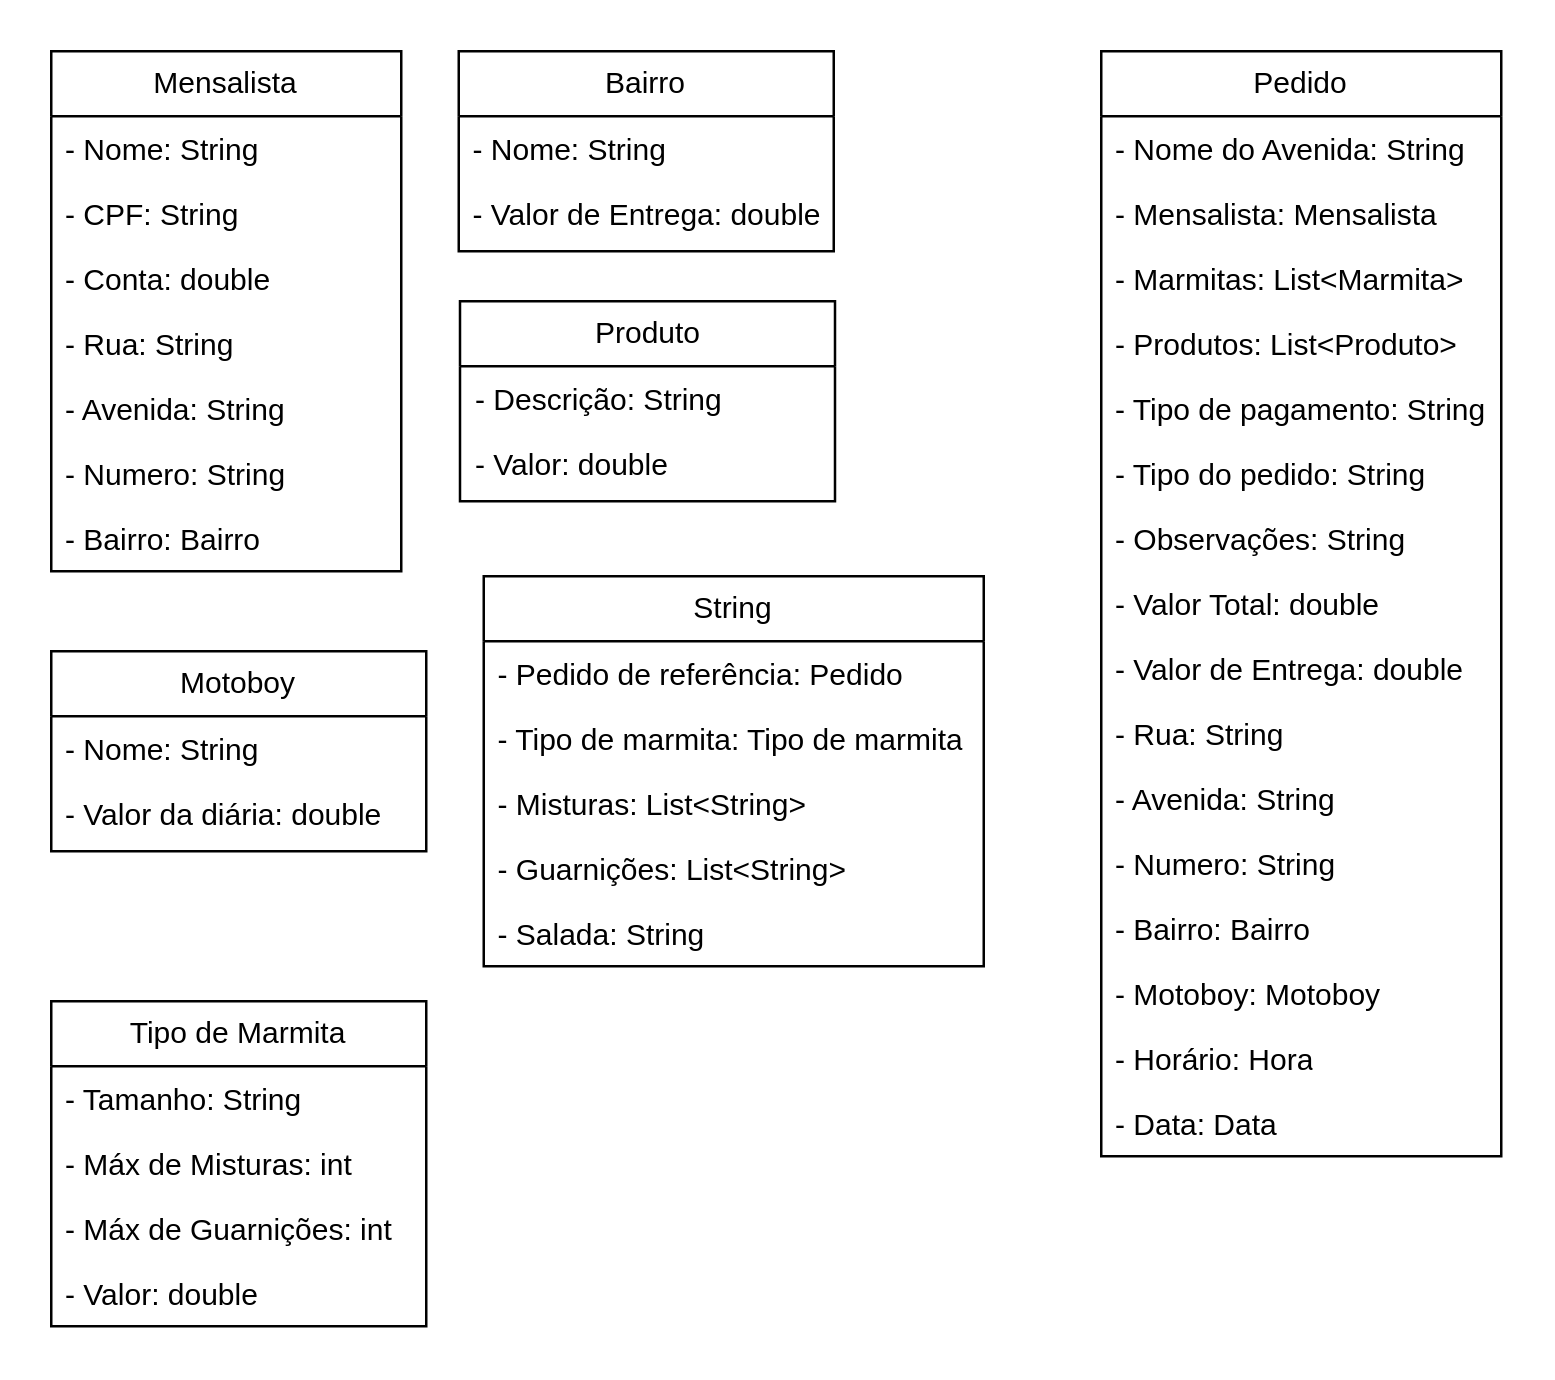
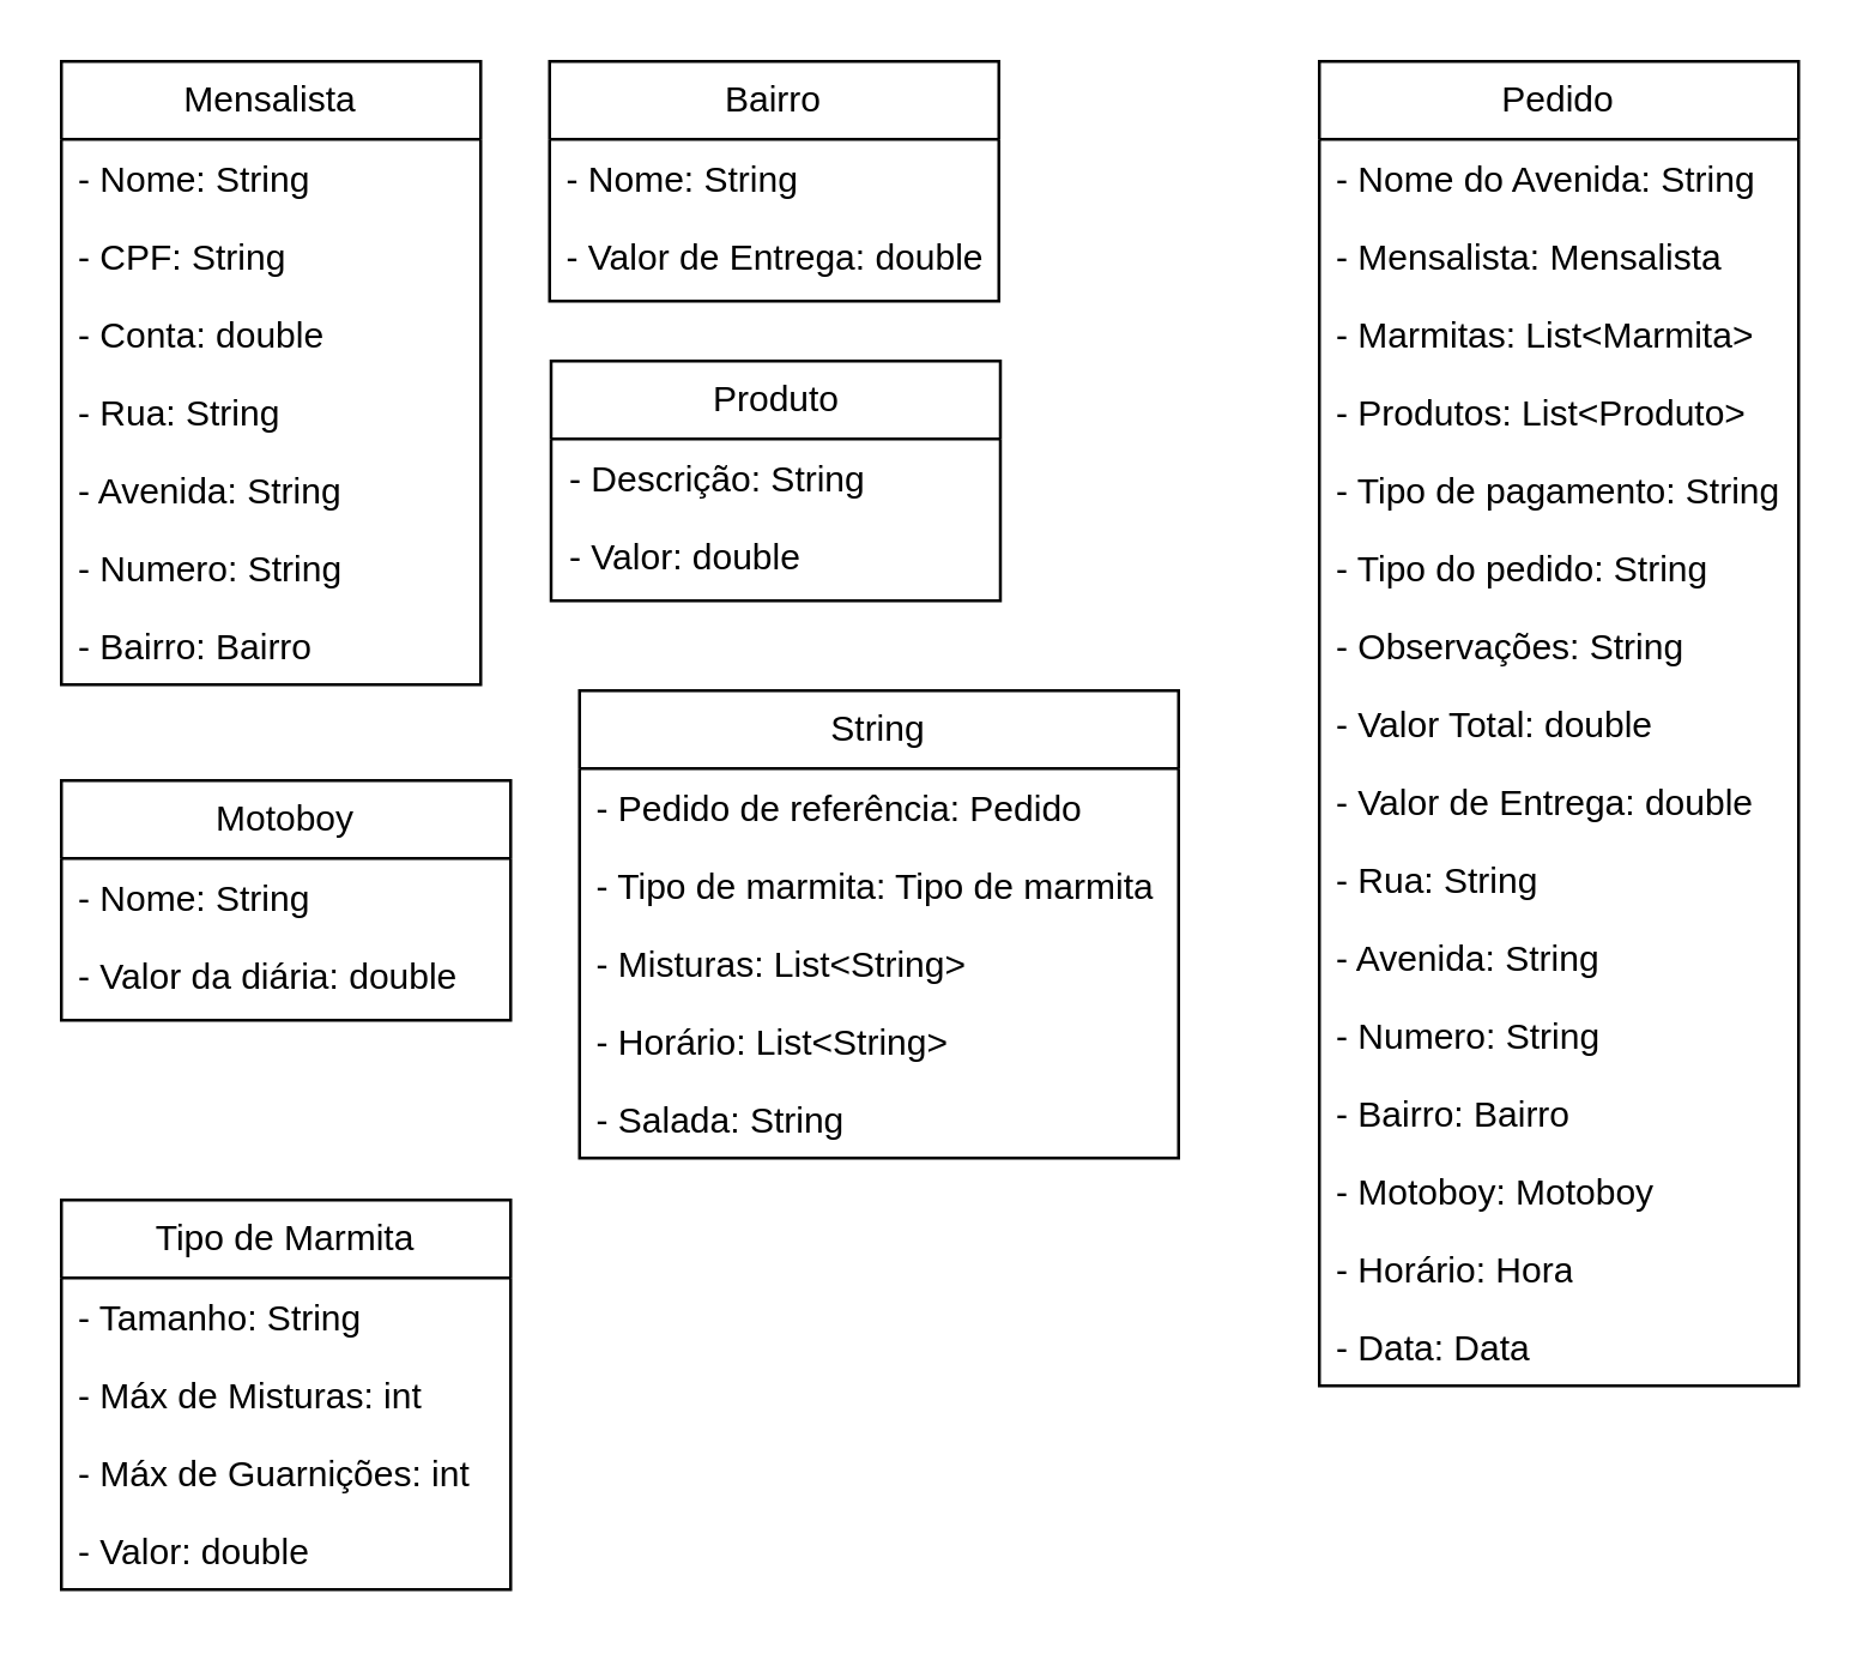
  <mxCell id="0" />
  <mxCell id="1" parent="0" />
  <mxCell id="2" value="Mensalista" style="swimlane;fontStyle=0;childLayout=stackLayout;horizontal=1;startSize=26;fillColor=none;horizontalStack=0;resizeParent=1;resizeParentMax=0;resizeLast=0;collapsible=1;marginBottom=0;whiteSpace=wrap;html=1;" vertex="1" parent="1"><mxGeometry x="20" y="20" width="140" height="208" as="geometry"><mxRectangle x="100" y="130" width="100" height="30" as="alternateBounds" /></mxGeometry></mxCell>
  <mxCell id="3" value="- Nome: String" style="text;strokeColor=none;fillColor=none;align=left;verticalAlign=top;spacingLeft=4;spacingRight=4;overflow=hidden;rotatable=0;points=[[0,0.5],[1,0.5]];portConstraint=eastwest;whiteSpace=wrap;html=1;" vertex="1" parent="2"><mxGeometry y="26" width="140" height="26" as="geometry" /></mxCell>
  <mxCell id="4" value="- CPF: String" style="text;strokeColor=none;fillColor=none;align=left;verticalAlign=top;spacingLeft=4;spacingRight=4;overflow=hidden;rotatable=0;points=[[0,0.5],[1,0.5]];portConstraint=eastwest;whiteSpace=wrap;html=1;" vertex="1" parent="2"><mxGeometry y="52" width="140" height="26" as="geometry" /></mxCell>
  <mxCell id="5" value="- Conta: double" style="text;strokeColor=none;fillColor=none;align=left;verticalAlign=top;spacingLeft=4;spacingRight=4;overflow=hidden;rotatable=0;points=[[0,0.5],[1,0.5]];portConstraint=eastwest;whiteSpace=wrap;html=1;" vertex="1" parent="2"><mxGeometry y="78" width="140" height="26" as="geometry" /></mxCell>
  <mxCell id="6" value="- Rua: String" style="text;strokeColor=none;fillColor=none;align=left;verticalAlign=top;spacingLeft=4;spacingRight=4;overflow=hidden;rotatable=0;points=[[0,0.5],[1,0.5]];portConstraint=eastwest;whiteSpace=wrap;html=1;" vertex="1" parent="2"><mxGeometry y="104" width="140" height="26" as="geometry" /></mxCell>
  <mxCell id="7" value="- Avenida: String" style="text;strokeColor=none;fillColor=none;align=left;verticalAlign=top;spacingLeft=4;spacingRight=4;overflow=hidden;rotatable=0;points=[[0,0.5],[1,0.5]];portConstraint=eastwest;whiteSpace=wrap;html=1;" vertex="1" parent="2"><mxGeometry y="130" width="140" height="26" as="geometry" /></mxCell>
  <mxCell id="8" value="- Numero: String" style="text;strokeColor=none;fillColor=none;align=left;verticalAlign=top;spacingLeft=4;spacingRight=4;overflow=hidden;rotatable=0;points=[[0,0.5],[1,0.5]];portConstraint=eastwest;whiteSpace=wrap;html=1;" vertex="1" parent="2"><mxGeometry y="156" width="140" height="26" as="geometry" /></mxCell>
  <mxCell id="9" value="- Bairro: Bairro" style="text;strokeColor=none;fillColor=none;align=left;verticalAlign=top;spacingLeft=4;spacingRight=4;overflow=hidden;rotatable=0;points=[[0,0.5],[1,0.5]];portConstraint=eastwest;whiteSpace=wrap;html=1;" vertex="1" parent="2"><mxGeometry y="182" width="140" height="26" as="geometry" /></mxCell>
  <mxCell id="10" value="Bairro" style="swimlane;fontStyle=0;childLayout=stackLayout;horizontal=1;startSize=26;fillColor=none;horizontalStack=0;resizeParent=1;resizeParentMax=0;resizeLast=0;collapsible=1;marginBottom=0;whiteSpace=wrap;html=1;" vertex="1" parent="1"><mxGeometry x="183" y="20" width="150" height="80" as="geometry"><mxRectangle x="100" y="130" width="100" height="30" as="alternateBounds" /></mxGeometry></mxCell>
  <mxCell id="11" value="- Nome: String" style="text;strokeColor=none;fillColor=none;align=left;verticalAlign=top;spacingLeft=4;spacingRight=4;overflow=hidden;rotatable=0;points=[[0,0.5],[1,0.5]];portConstraint=eastwest;whiteSpace=wrap;html=1;" vertex="1" parent="10"><mxGeometry y="26" width="150" height="26" as="geometry" /></mxCell>
  <mxCell id="12" value="- Valor de Entrega: double" style="text;strokeColor=none;fillColor=none;align=left;verticalAlign=top;spacingLeft=4;spacingRight=4;overflow=hidden;rotatable=0;points=[[0,0.5],[1,0.5]];portConstraint=eastwest;whiteSpace=wrap;html=1;" vertex="1" parent="10"><mxGeometry y="52" width="150" height="28" as="geometry" /></mxCell>
  <mxCell id="13" value="Produto" style="swimlane;fontStyle=0;childLayout=stackLayout;horizontal=1;startSize=26;fillColor=none;horizontalStack=0;resizeParent=1;resizeParentMax=0;resizeLast=0;collapsible=1;marginBottom=0;whiteSpace=wrap;html=1;" vertex="1" parent="1"><mxGeometry x="183.5" y="120" width="150" height="80" as="geometry"><mxRectangle x="100" y="130" width="100" height="30" as="alternateBounds" /></mxGeometry></mxCell>
  <mxCell id="14" value="- Descrição: String" style="text;strokeColor=none;fillColor=none;align=left;verticalAlign=top;spacingLeft=4;spacingRight=4;overflow=hidden;rotatable=0;points=[[0,0.5],[1,0.5]];portConstraint=eastwest;whiteSpace=wrap;html=1;" vertex="1" parent="13"><mxGeometry y="26" width="150" height="26" as="geometry" /></mxCell>
  <mxCell id="15" value="- Valor: double" style="text;strokeColor=none;fillColor=none;align=left;verticalAlign=top;spacingLeft=4;spacingRight=4;overflow=hidden;rotatable=0;points=[[0,0.5],[1,0.5]];portConstraint=eastwest;whiteSpace=wrap;html=1;" vertex="1" parent="13"><mxGeometry y="52" width="150" height="28" as="geometry" /></mxCell>
  <mxCell id="16" value="Motoboy" style="swimlane;fontStyle=0;childLayout=stackLayout;horizontal=1;startSize=26;fillColor=none;horizontalStack=0;resizeParent=1;resizeParentMax=0;resizeLast=0;collapsible=1;marginBottom=0;whiteSpace=wrap;html=1;" vertex="1" parent="1"><mxGeometry x="20" y="260" width="150" height="80" as="geometry"><mxRectangle x="100" y="130" width="100" height="30" as="alternateBounds" /></mxGeometry></mxCell>
  <mxCell id="17" value="- Nome: String" style="text;strokeColor=none;fillColor=none;align=left;verticalAlign=top;spacingLeft=4;spacingRight=4;overflow=hidden;rotatable=0;points=[[0,0.5],[1,0.5]];portConstraint=eastwest;whiteSpace=wrap;html=1;" vertex="1" parent="16"><mxGeometry y="26" width="150" height="26" as="geometry" /></mxCell>
  <mxCell id="18" value="- Valor da diária: double" style="text;strokeColor=none;fillColor=none;align=left;verticalAlign=top;spacingLeft=4;spacingRight=4;overflow=hidden;rotatable=0;points=[[0,0.5],[1,0.5]];portConstraint=eastwest;whiteSpace=wrap;html=1;" vertex="1" parent="16"><mxGeometry y="52" width="150" height="28" as="geometry" /></mxCell>
  <mxCell id="19" value="Pedido" style="swimlane;fontStyle=0;childLayout=stackLayout;horizontal=1;startSize=26;fillColor=none;horizontalStack=0;resizeParent=1;resizeParentMax=0;resizeLast=0;collapsible=1;marginBottom=0;whiteSpace=wrap;html=1;" vertex="1" parent="1"><mxGeometry x="440" y="20" width="160" height="442" as="geometry"><mxRectangle x="100" y="130" width="100" height="30" as="alternateBounds" /></mxGeometry></mxCell>
  <mxCell id="20" value="- Nome do Avenida: String" style="text;strokeColor=none;fillColor=none;align=left;verticalAlign=top;spacingLeft=4;spacingRight=4;overflow=hidden;rotatable=0;points=[[0,0.5],[1,0.5]];portConstraint=eastwest;whiteSpace=wrap;html=1;" vertex="1" parent="19"><mxGeometry y="26" width="160" height="26" as="geometry" /></mxCell>
  <mxCell id="21" value="- Mensalista: Mensalista" style="text;strokeColor=none;fillColor=none;align=left;verticalAlign=top;spacingLeft=4;spacingRight=4;overflow=hidden;rotatable=0;points=[[0,0.5],[1,0.5]];portConstraint=eastwest;whiteSpace=wrap;html=1;" vertex="1" parent="19"><mxGeometry y="52" width="160" height="26" as="geometry" /></mxCell>
  <mxCell id="22" value="- Marmitas: List&amp;lt;Marmita&amp;gt;" style="text;strokeColor=none;fillColor=none;align=left;verticalAlign=top;spacingLeft=4;spacingRight=4;overflow=hidden;rotatable=0;points=[[0,0.5],[1,0.5]];portConstraint=eastwest;whiteSpace=wrap;html=1;" vertex="1" parent="19"><mxGeometry y="78" width="160" height="26" as="geometry" /></mxCell>
  <mxCell id="23" value="- Produtos: List&amp;lt;Produto&amp;gt;" style="text;strokeColor=none;fillColor=none;align=left;verticalAlign=top;spacingLeft=4;spacingRight=4;overflow=hidden;rotatable=0;points=[[0,0.5],[1,0.5]];portConstraint=eastwest;whiteSpace=wrap;html=1;" vertex="1" parent="19"><mxGeometry y="104" width="160" height="26" as="geometry" /></mxCell>
  <mxCell id="24" value="- Tipo de pagamento: String" style="text;strokeColor=none;fillColor=none;align=left;verticalAlign=top;spacingLeft=4;spacingRight=4;overflow=hidden;rotatable=0;points=[[0,0.5],[1,0.5]];portConstraint=eastwest;whiteSpace=wrap;html=1;" vertex="1" parent="19"><mxGeometry y="130" width="160" height="26" as="geometry" /></mxCell>
  <mxCell id="25" value="- Tipo do pedido: String" style="text;strokeColor=none;fillColor=none;align=left;verticalAlign=top;spacingLeft=4;spacingRight=4;overflow=hidden;rotatable=0;points=[[0,0.5],[1,0.5]];portConstraint=eastwest;whiteSpace=wrap;html=1;" vertex="1" parent="19"><mxGeometry y="156" width="160" height="26" as="geometry" /></mxCell>
  <mxCell id="26" value="- Observações: String" style="text;strokeColor=none;fillColor=none;align=left;verticalAlign=top;spacingLeft=4;spacingRight=4;overflow=hidden;rotatable=0;points=[[0,0.5],[1,0.5]];portConstraint=eastwest;whiteSpace=wrap;html=1;" vertex="1" parent="19"><mxGeometry y="182" width="160" height="26" as="geometry" /></mxCell>
  <mxCell id="27" value="- Valor Total: double" style="text;strokeColor=none;fillColor=none;align=left;verticalAlign=top;spacingLeft=4;spacingRight=4;overflow=hidden;rotatable=0;points=[[0,0.5],[1,0.5]];portConstraint=eastwest;whiteSpace=wrap;html=1;" vertex="1" parent="19"><mxGeometry y="208" width="160" height="26" as="geometry" /></mxCell>
  <mxCell id="28" value="- Valor de Entrega: double" style="text;strokeColor=none;fillColor=none;align=left;verticalAlign=top;spacingLeft=4;spacingRight=4;overflow=hidden;rotatable=0;points=[[0,0.5],[1,0.5]];portConstraint=eastwest;whiteSpace=wrap;html=1;" vertex="1" parent="19"><mxGeometry y="234" width="160" height="26" as="geometry" /></mxCell>
  <mxCell id="29" value="- Rua: String" style="text;strokeColor=none;fillColor=none;align=left;verticalAlign=top;spacingLeft=4;spacingRight=4;overflow=hidden;rotatable=0;points=[[0,0.5],[1,0.5]];portConstraint=eastwest;whiteSpace=wrap;html=1;" vertex="1" parent="19"><mxGeometry y="260" width="160" height="26" as="geometry" /></mxCell>
  <mxCell id="30" value="- Avenida: String" style="text;strokeColor=none;fillColor=none;align=left;verticalAlign=top;spacingLeft=4;spacingRight=4;overflow=hidden;rotatable=0;points=[[0,0.5],[1,0.5]];portConstraint=eastwest;whiteSpace=wrap;html=1;" vertex="1" parent="19"><mxGeometry y="286" width="160" height="26" as="geometry" /></mxCell>
  <mxCell id="31" value="- Numero: String" style="text;strokeColor=none;fillColor=none;align=left;verticalAlign=top;spacingLeft=4;spacingRight=4;overflow=hidden;rotatable=0;points=[[0,0.5],[1,0.5]];portConstraint=eastwest;whiteSpace=wrap;html=1;" vertex="1" parent="19"><mxGeometry y="312" width="160" height="26" as="geometry" /></mxCell>
  <mxCell id="32" value="- Bairro: Bairro" style="text;strokeColor=none;fillColor=none;align=left;verticalAlign=top;spacingLeft=4;spacingRight=4;overflow=hidden;rotatable=0;points=[[0,0.5],[1,0.5]];portConstraint=eastwest;whiteSpace=wrap;html=1;" vertex="1" parent="19"><mxGeometry y="338" width="160" height="26" as="geometry" /></mxCell>
  <mxCell id="33" value="- Motoboy: Motoboy" style="text;strokeColor=none;fillColor=none;align=left;verticalAlign=top;spacingLeft=4;spacingRight=4;overflow=hidden;rotatable=0;points=[[0,0.5],[1,0.5]];portConstraint=eastwest;whiteSpace=wrap;html=1;" vertex="1" parent="19"><mxGeometry y="364" width="160" height="26" as="geometry" /></mxCell>
  <mxCell id="34" value="- Horário: Hora" style="text;strokeColor=none;fillColor=none;align=left;verticalAlign=top;spacingLeft=4;spacingRight=4;overflow=hidden;rotatable=0;points=[[0,0.5],[1,0.5]];portConstraint=eastwest;whiteSpace=wrap;html=1;" vertex="1" parent="19"><mxGeometry y="390" width="160" height="26" as="geometry" /></mxCell>
  <mxCell id="35" value="- Data: Data" style="text;strokeColor=none;fillColor=none;align=left;verticalAlign=top;spacingLeft=4;spacingRight=4;overflow=hidden;rotatable=0;points=[[0,0.5],[1,0.5]];portConstraint=eastwest;whiteSpace=wrap;html=1;" vertex="1" parent="19"><mxGeometry y="416" width="160" height="26" as="geometry" /></mxCell>
  <mxCell id="36" value="String" style="swimlane;fontStyle=0;childLayout=stackLayout;horizontal=1;startSize=26;fillColor=none;horizontalStack=0;resizeParent=1;resizeParentMax=0;resizeLast=0;collapsible=1;marginBottom=0;whiteSpace=wrap;html=1;" vertex="1" parent="1"><mxGeometry x="193" y="230" width="200" height="156" as="geometry"><mxRectangle x="100" y="130" width="100" height="30" as="alternateBounds" /></mxGeometry></mxCell>
  <mxCell id="37" value="- Pedido de referência: Pedido" style="text;strokeColor=none;fillColor=none;align=left;verticalAlign=top;spacingLeft=4;spacingRight=4;overflow=hidden;rotatable=0;points=[[0,0.5],[1,0.5]];portConstraint=eastwest;whiteSpace=wrap;html=1;" vertex="1" parent="36"><mxGeometry y="26" width="200" height="26" as="geometry" /></mxCell>
  <mxCell id="38" value="- Tipo de marmita: Tipo de marmita" style="text;strokeColor=none;fillColor=none;align=left;verticalAlign=top;spacingLeft=4;spacingRight=4;overflow=hidden;rotatable=0;points=[[0,0.5],[1,0.5]];portConstraint=eastwest;whiteSpace=wrap;html=1;" vertex="1" parent="36"><mxGeometry y="52" width="200" height="26" as="geometry" /></mxCell>
  <mxCell id="39" value="- Misturas: List&amp;lt;String&amp;gt;" style="text;strokeColor=none;fillColor=none;align=left;verticalAlign=top;spacingLeft=4;spacingRight=4;overflow=hidden;rotatable=0;points=[[0,0.5],[1,0.5]];portConstraint=eastwest;whiteSpace=wrap;html=1;" vertex="1" parent="36"><mxGeometry y="78" width="200" height="26" as="geometry" /></mxCell>
- <mxCell id="40" value="- Guarnições: List&amp;lt;String&amp;gt;" style="text;strokeColor=none;fillColor=none;align=left;verticalAlign=top;spacingLeft=4;spacingRight=4;overflow=hidden;rotatable=0;points=[[0,0.5],[1,0.5]];portConstraint=eastwest;whiteSpace=wrap;html=1;" vertex="1" parent="36"><mxGeometry y="104" width="200" height="26" as="geometry" /></mxCell>
+ <mxCell id="40" value="- Horário: List&amp;lt;String&amp;gt;" style="text;strokeColor=none;fillColor=none;align=left;verticalAlign=top;spacingLeft=4;spacingRight=4;overflow=hidden;rotatable=0;points=[[0,0.5],[1,0.5]];portConstraint=eastwest;whiteSpace=wrap;html=1;" vertex="1" parent="36"><mxGeometry y="104" width="200" height="26" as="geometry" /></mxCell>
  <mxCell id="41" value="- Salada: String" style="text;strokeColor=none;fillColor=none;align=left;verticalAlign=top;spacingLeft=4;spacingRight=4;overflow=hidden;rotatable=0;points=[[0,0.5],[1,0.5]];portConstraint=eastwest;whiteSpace=wrap;html=1;" vertex="1" parent="36"><mxGeometry y="130" width="200" height="26" as="geometry" /></mxCell>
  <mxCell id="42" value="Tipo de Marmita" style="swimlane;fontStyle=0;childLayout=stackLayout;horizontal=1;startSize=26;fillColor=none;horizontalStack=0;resizeParent=1;resizeParentMax=0;resizeLast=0;collapsible=1;marginBottom=0;whiteSpace=wrap;html=1;" vertex="1" parent="1"><mxGeometry x="20" y="400" width="150" height="130" as="geometry"><mxRectangle x="100" y="130" width="100" height="30" as="alternateBounds" /></mxGeometry></mxCell>
  <mxCell id="43" value="- Tamanho: String" style="text;strokeColor=none;fillColor=none;align=left;verticalAlign=top;spacingLeft=4;spacingRight=4;overflow=hidden;rotatable=0;points=[[0,0.5],[1,0.5]];portConstraint=eastwest;whiteSpace=wrap;html=1;" vertex="1" parent="42"><mxGeometry y="26" width="150" height="26" as="geometry" /></mxCell>
  <mxCell id="44" value="- Máx de Misturas: int" style="text;strokeColor=none;fillColor=none;align=left;verticalAlign=top;spacingLeft=4;spacingRight=4;overflow=hidden;rotatable=0;points=[[0,0.5],[1,0.5]];portConstraint=eastwest;whiteSpace=wrap;html=1;" vertex="1" parent="42"><mxGeometry y="52" width="150" height="26" as="geometry" /></mxCell>
  <mxCell id="45" value="- Máx de Guarnições: int" style="text;strokeColor=none;fillColor=none;align=left;verticalAlign=top;spacingLeft=4;spacingRight=4;overflow=hidden;rotatable=0;points=[[0,0.5],[1,0.5]];portConstraint=eastwest;whiteSpace=wrap;html=1;" vertex="1" parent="42"><mxGeometry y="78" width="150" height="26" as="geometry" /></mxCell>
  <mxCell id="46" value="- Valor: double" style="text;strokeColor=none;fillColor=none;align=left;verticalAlign=top;spacingLeft=4;spacingRight=4;overflow=hidden;rotatable=0;points=[[0,0.5],[1,0.5]];portConstraint=eastwest;whiteSpace=wrap;html=1;" vertex="1" parent="42"><mxGeometry y="104" width="150" height="26" as="geometry" /></mxCell>
